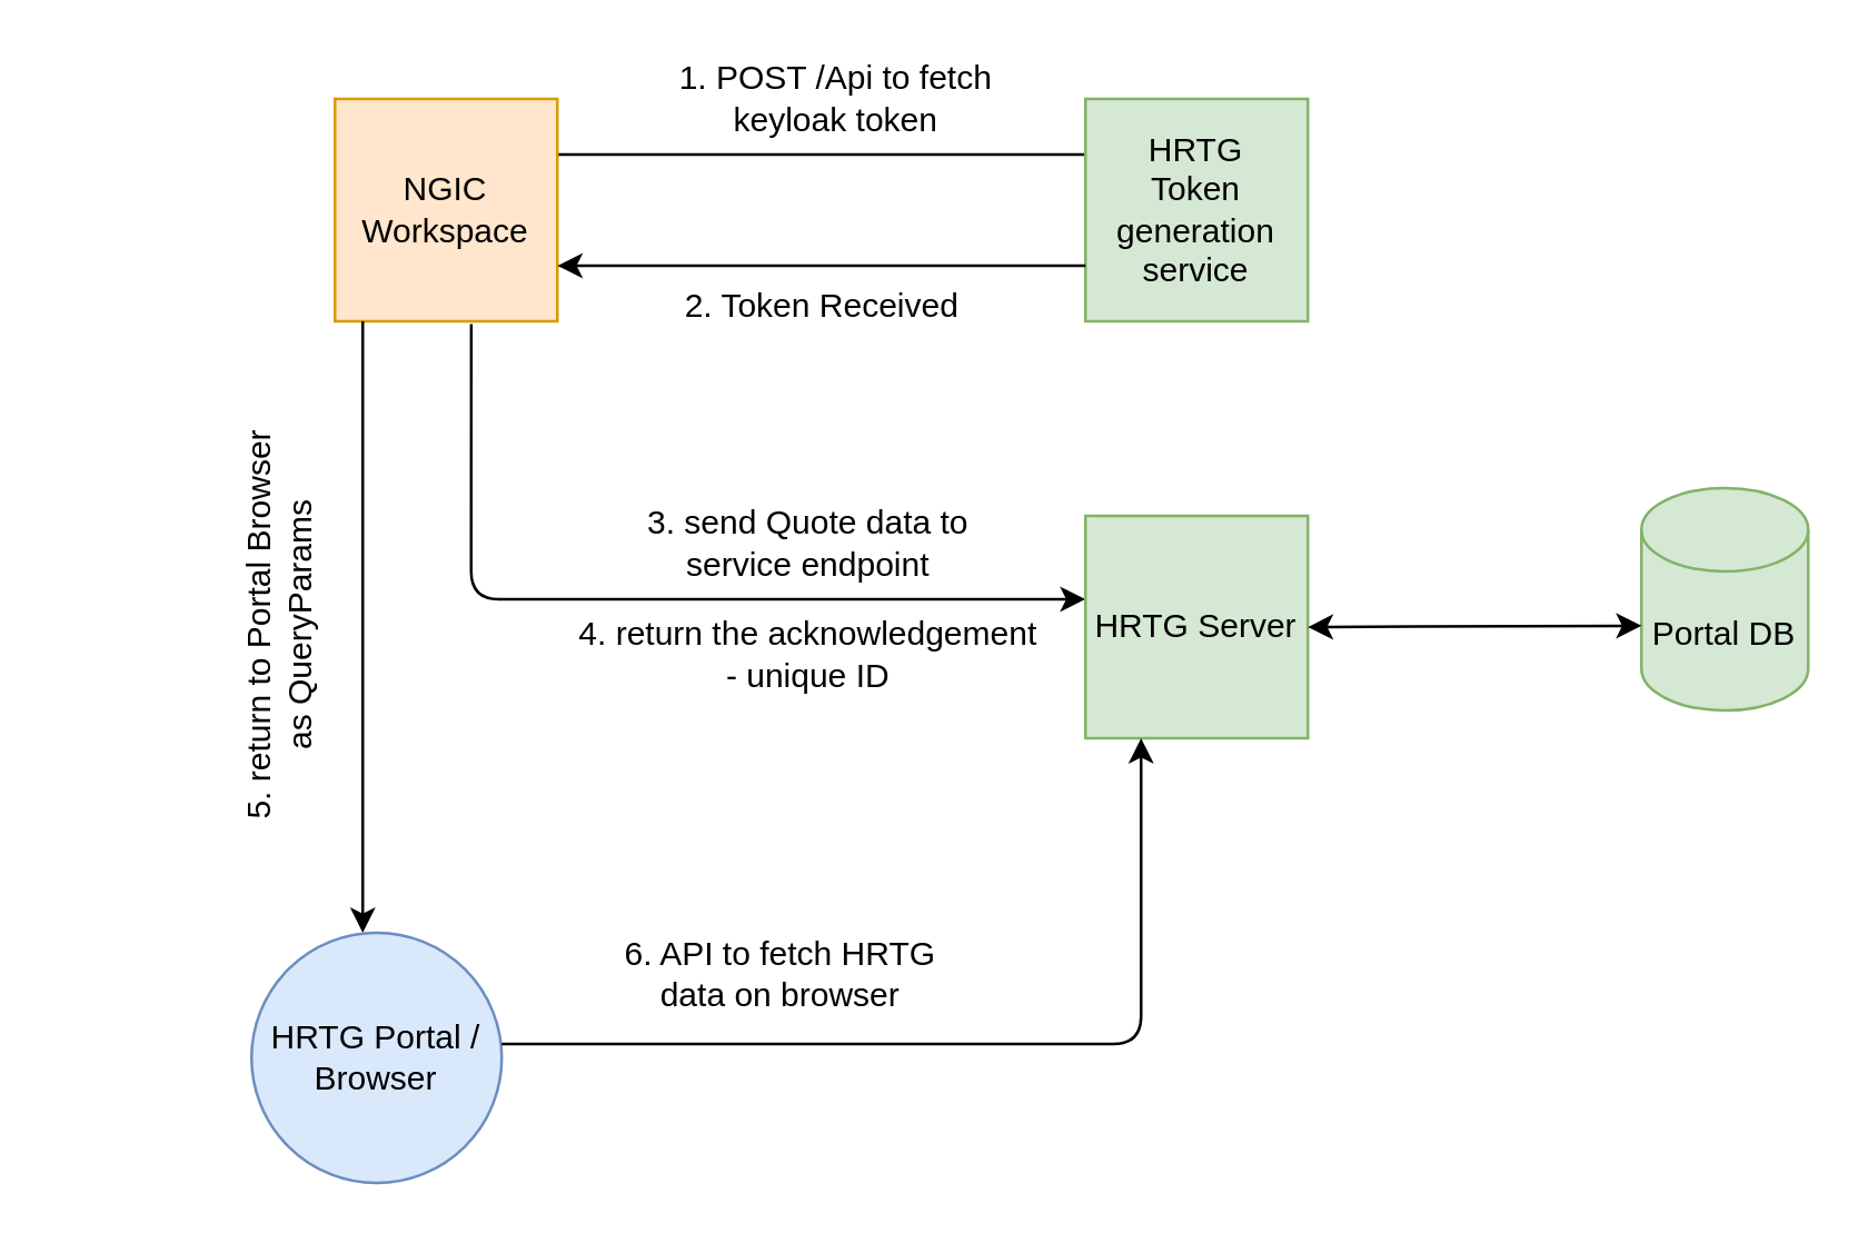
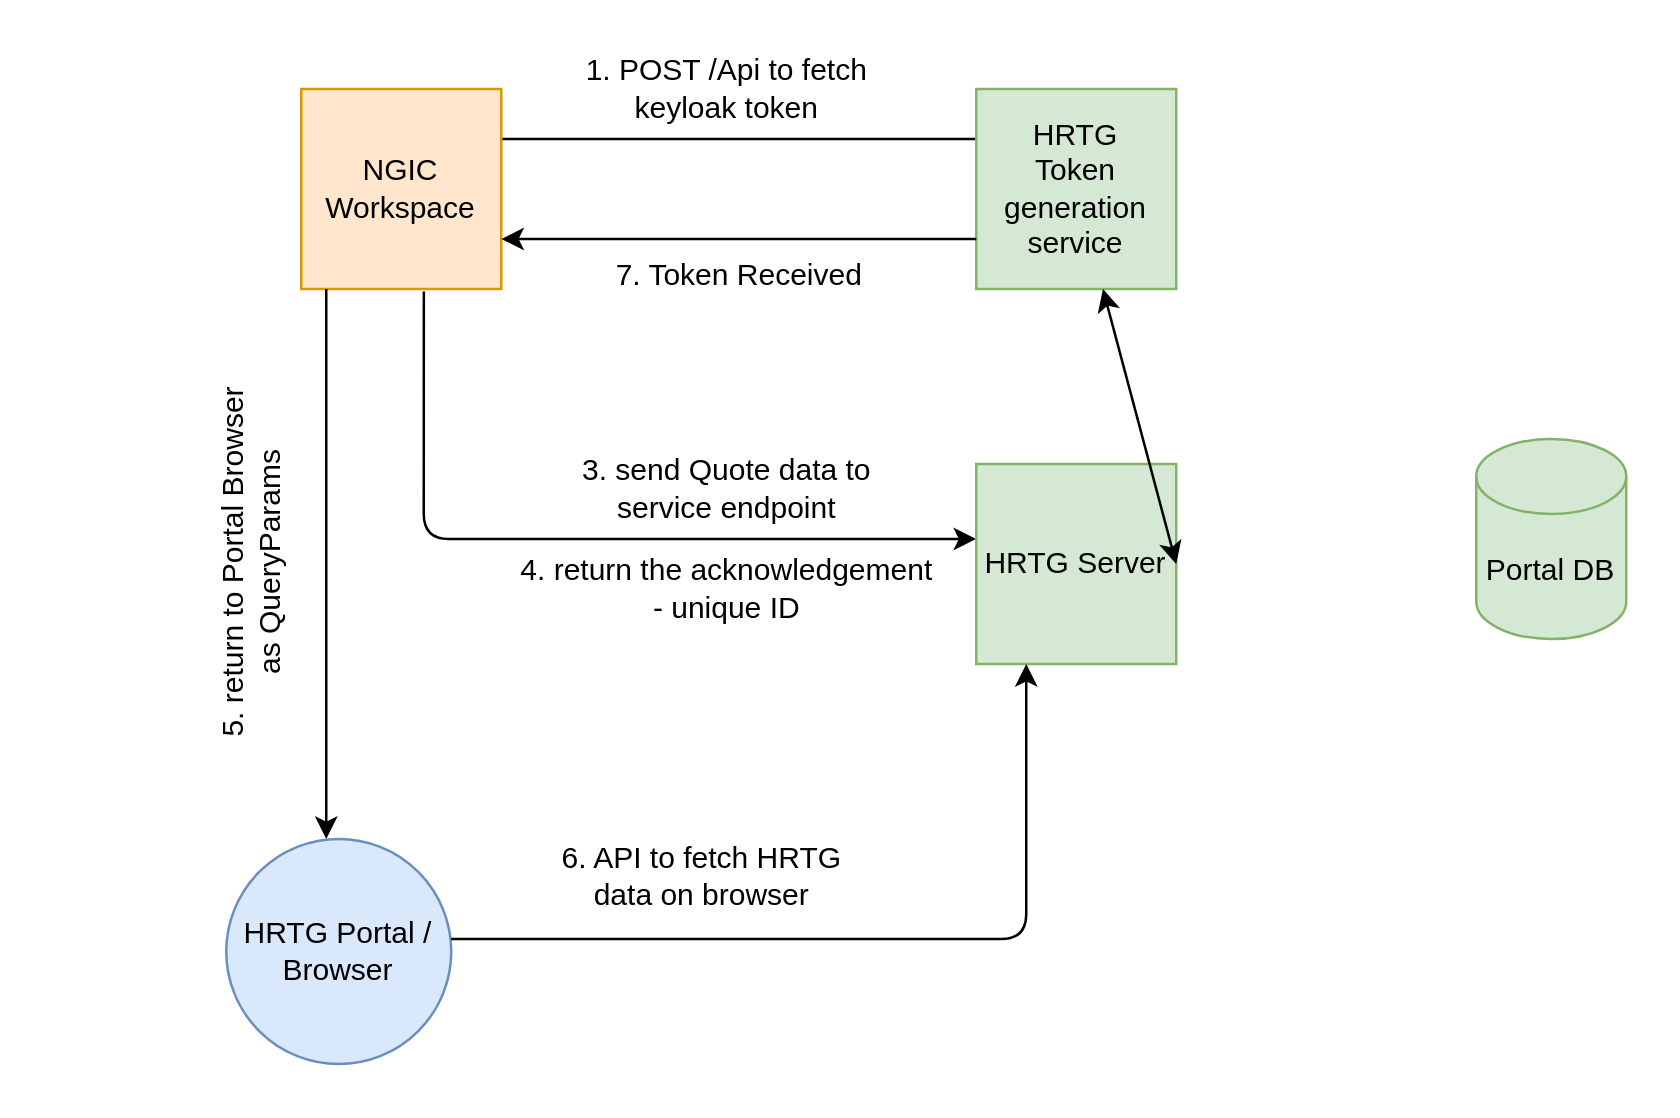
  <mxCell id="0" />
  <mxCell id="1" parent="0" />
  <mxCell id="2" style="edgeStyle=orthogonalEdgeStyle;rounded=0;orthogonalLoop=1;jettySize=auto;html=1;exitX=1;exitY=0.25;exitDx=0;exitDy=0;entryX=0;entryY=0.25;entryDx=0;entryDy=0;endArrow=none;" edge="1" parent="1" source="3" target="4"><mxGeometry relative="1" as="geometry"><mxPoint x="390" y="53" as="targetPoint" /></mxGeometry></mxCell>
  <mxCell id="3" value="NGIC Workspace" style="whiteSpace=wrap;html=1;aspect=fixed;fillColor=#ffe6cc;strokeColor=#d79b00;" vertex="1" parent="1"><mxGeometry x="120" y="35" width="80" height="80" as="geometry" /></mxCell>
  <mxCell id="4" value="HRTG&lt;br&gt;Token generation service" style="whiteSpace=wrap;html=1;aspect=fixed;fillColor=#d5e8d4;strokeColor=#82b366;" vertex="1" parent="1"><mxGeometry x="390" y="35" width="80" height="80" as="geometry" /></mxCell>
  <mxCell id="5" style="edgeStyle=orthogonalEdgeStyle;rounded=0;orthogonalLoop=1;jettySize=auto;html=1;exitX=1;exitY=0.25;exitDx=0;exitDy=0;entryX=0;entryY=0.25;entryDx=0;entryDy=0;" edge="1" parent="1"><mxGeometry relative="1" as="geometry"><mxPoint x="200" y="95" as="targetPoint" /><mxPoint x="390" y="95" as="sourcePoint" /></mxGeometry></mxCell>
- <mxCell id="6" value="1. POST /Api to fetch &lt;br&gt;keyloak token" style="text;html=1;align=center;verticalAlign=middle;resizable=0;points=[];autosize=1;" vertex="1" parent="1"><mxGeometry x="235" y="20" width="130" height="30" as="geometry" /></mxCell>
- <mxCell id="7" value="2. Token Received" style="text;html=1;align=center;verticalAlign=middle;resizable=0;points=[];autosize=1;" vertex="1" parent="1"><mxGeometry x="240" y="100" width="110" height="20" as="geometry" /></mxCell>
+ <mxCell id="6" value="1. POST /Api to fetch &lt;br&gt;keyloak token" style="text;html=1;align=center;verticalAlign=middle;resizable=0;points=[];autosize=1;" vertex="1" parent="1"><mxGeometry x="225" y="20" width="130" height="30" as="geometry" /></mxCell>
+ <mxCell id="7" value="7. Token Received" style="text;html=1;align=center;verticalAlign=middle;resizable=0;points=[];autosize=1;" vertex="1" parent="1"><mxGeometry x="240" y="100" width="110" height="20" as="geometry" /></mxCell>
  <mxCell id="8" value="" style="endArrow=classic;html=1;exitX=0.613;exitY=1.013;exitDx=0;exitDy=0;exitPerimeter=0;" edge="1" parent="1" source="3"><mxGeometry width="50" height="50" relative="1" as="geometry"><mxPoint x="170" y="145" as="sourcePoint" /><mxPoint x="390" y="215" as="targetPoint" /><Array as="points"><mxPoint x="169" y="215" /></Array></mxGeometry></mxCell>
  <mxCell id="9" value="HRTG Server" style="whiteSpace=wrap;html=1;aspect=fixed;fillColor=#d5e8d4;strokeColor=#82b366;" vertex="1" parent="1"><mxGeometry x="390" y="185" width="80" height="80" as="geometry" /></mxCell>
  <mxCell id="10" value="Portal DB" style="shape=cylinder3;whiteSpace=wrap;html=1;boundedLbl=1;backgroundOutline=1;size=15;fillColor=#d5e8d4;strokeColor=#82b366;" vertex="1" parent="1"><mxGeometry x="590" y="175" width="60" height="80" as="geometry" /></mxCell>
- <mxCell id="11" value="" style="endArrow=classic;startArrow=classic;html=1;entryX=0;entryY=0.619;entryDx=0;entryDy=0;entryPerimeter=0;exitX=1;exitY=0.5;exitDx=0;exitDy=0;" edge="1" parent="1" source="9" target="10"><mxGeometry width="50" height="50" relative="1" as="geometry"><mxPoint x="490" y="224.5" as="sourcePoint" /><mxPoint x="580" y="224.5" as="targetPoint" /></mxGeometry></mxCell>
+ <mxCell id="11" value="" style="endArrow=classic;startArrow=classic;html=1;exitX=1;exitY=0.5;exitDx=0;exitDy=0;" edge="1" parent="1" source="9" target="4"><mxGeometry width="50" height="50" relative="1" as="geometry"><mxPoint x="490" y="224.5" as="sourcePoint" /><mxPoint x="580" y="224.5" as="targetPoint" /></mxGeometry></mxCell>
  <mxCell id="12" value="3. send Quote data to &lt;br&gt;service endpoint" style="text;html=1;align=center;verticalAlign=middle;resizable=0;points=[];autosize=1;" vertex="1" parent="1"><mxGeometry x="225" y="180" width="130" height="30" as="geometry" /></mxCell>
  <mxCell id="13" value="4. return the acknowledgement &lt;br&gt;- unique ID" style="text;html=1;align=center;verticalAlign=middle;resizable=0;points=[];autosize=1;" vertex="1" parent="1"><mxGeometry x="200" y="220" width="180" height="30" as="geometry" /></mxCell>
  <mxCell id="14" value="" style="endArrow=classic;html=1;exitX=0.125;exitY=1;exitDx=0;exitDy=0;exitPerimeter=0;" edge="1" parent="1" source="3"><mxGeometry width="50" height="50" relative="1" as="geometry"><mxPoint x="110" y="365" as="sourcePoint" /><mxPoint x="130" y="335" as="targetPoint" /></mxGeometry></mxCell>
  <mxCell id="15" value="HRTG Portal / Browser" style="ellipse;whiteSpace=wrap;html=1;aspect=fixed;fillColor=#dae8fc;strokeColor=#6c8ebf;" vertex="1" parent="1"><mxGeometry x="90" y="335" width="90" height="90" as="geometry" /></mxCell>
  <mxCell id="16" value="5. return to Portal Browser &lt;br&gt;as QueryParams" style="text;html=1;align=center;verticalAlign=middle;resizable=0;points=[];autosize=1;rotation=-90;" vertex="1" parent="1"><mxGeometry x="20" y="210" width="160" height="30" as="geometry" /></mxCell>
  <mxCell id="17" value="" style="endArrow=classic;html=1;entryX=0.25;entryY=1;entryDx=0;entryDy=0;" edge="1" parent="1" target="9"><mxGeometry width="50" height="50" relative="1" as="geometry"><mxPoint x="180" y="375" as="sourcePoint" /><mxPoint x="405" y="379.54" as="targetPoint" /><Array as="points"><mxPoint x="410" y="375" /></Array></mxGeometry></mxCell>
  <mxCell id="18" value="6. API to fetch HRTG &lt;br&gt;data on browser" style="text;html=1;align=center;verticalAlign=middle;resizable=0;points=[];autosize=1;" vertex="1" parent="1"><mxGeometry x="220" y="335" width="120" height="30" as="geometry" /></mxCell>
